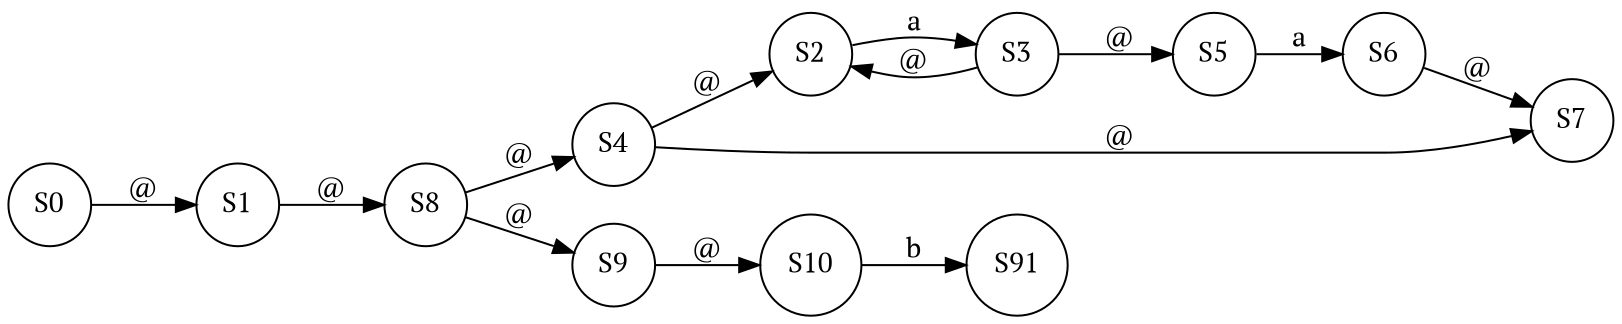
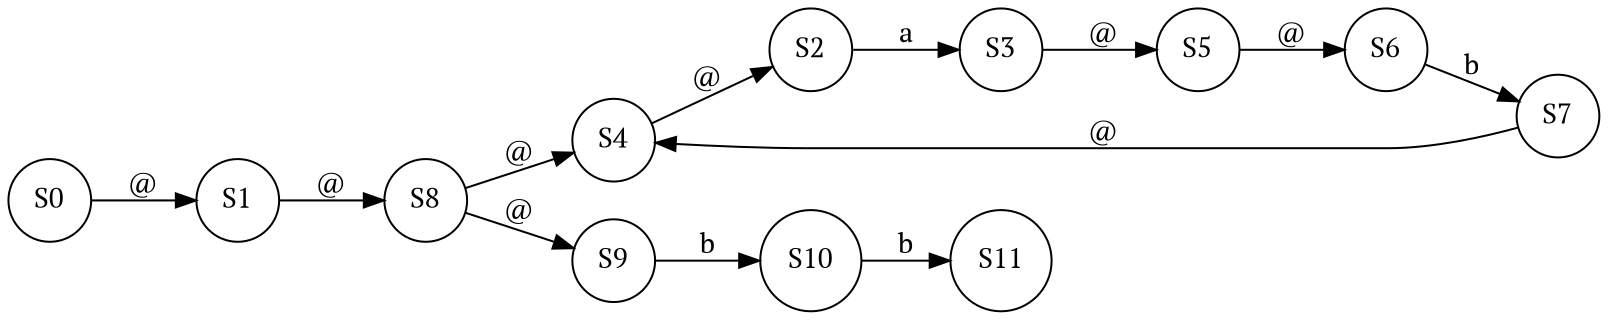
  digraph {
    fontname="PT Serif"
    rankdir=LR
    node [fontname="PT Serif" shape=circle]
    edge [fontname="PT Serif"]
    n1 [label=S0]
    n2 [label=S1]
    n3 [label=S8]
-   n4 [label=S91]
+   n4 [label=S11]
    n5 [label=S4]
    n6 [label=S9]
    n7 [label=S2]
    n8 [label=S10]
    n9 [label=S3]
    n10 [label=S5]
    n11 [label=S6]
    n12 [label=S7]
    n1 -> n2 [label="@"]
    n2 -> n3 [label="@"]
    n3 -> n5 [label="@"]
    n3 -> n6 [label="@"]
    n5 -> n7 [label="@"]
-   n6 -> n8 [label="@"]
+   n6 -> n8 [label=b]
    n7 -> n9 [label=a]
    n8 -> n4 [label=b]
-   n9 -> n7 [label="@"]
    n9 -> n10 [label="@"]
-   n10 -> n11 [label=a]
-   n11 -> n12 [label="@"]
-   n5 -> n12 [label="@"]
+   n10 -> n11 [label="@"]
+   n11 -> n12 [label=b]
+   n12 -> n5 [label="@"]
  }
